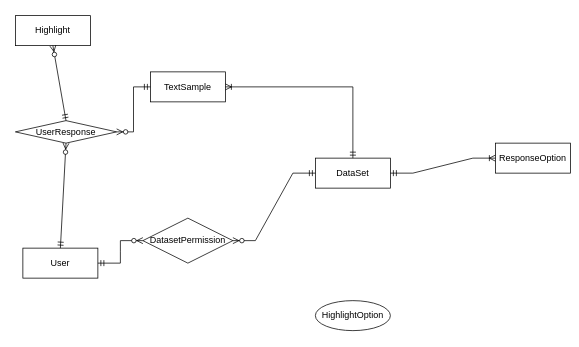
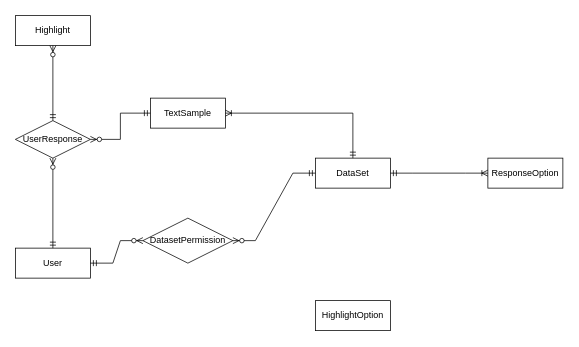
  <mxCell id="0" />
  <mxCell id="1" parent="0" />
- <mxCell id="2" value="User" style="whiteSpace=wrap;html=1;align=center;" parent="1" vertex="1"><mxGeometry x="30" y="330" width="100" height="40" as="geometry" /></mxCell>
+ <mxCell id="2" value="User" style="whiteSpace=wrap;html=1;align=center;" parent="1" vertex="1"><mxGeometry x="20" y="330" width="100" height="40" as="geometry" /></mxCell>
  <mxCell id="3" value="DataSet" style="whiteSpace=wrap;html=1;align=center;" parent="1" vertex="1"><mxGeometry x="420" y="210" width="100" height="40" as="geometry" /></mxCell>
- <mxCell id="4" value="UserResponse" style="shape=rhombus;perimeter=rhombusPerimeter;whiteSpace=wrap;html=1;align=center;" parent="1" vertex="1"><mxGeometry x="20" y="160" width="135" height="30" as="geometry" /></mxCell>
+ <mxCell id="4" value="UserResponse" style="shape=rhombus;perimeter=rhombusPerimeter;whiteSpace=wrap;html=1;align=center;" parent="1" vertex="1"><mxGeometry x="20" y="160" width="100" height="50" as="geometry" /></mxCell>
  <mxCell id="5" value="" style="fontSize=12;html=1;endArrow=ERzeroToMany;startArrow=ERmandOne;rounded=0;exitX=0.5;exitY=0;exitDx=0;exitDy=0;entryX=0.5;entryY=1;entryDx=0;entryDy=0;" parent="1" source="2" target="4" edge="1"><mxGeometry width="100" height="100" relative="1" as="geometry"><mxPoint x="130" y="145" as="sourcePoint" /><mxPoint x="230" y="45" as="targetPoint" /></mxGeometry></mxCell>
- <mxCell id="6" value="TextSample" style="whiteSpace=wrap;html=1;align=center;" parent="1" vertex="1"><mxGeometry x="200" y="95" width="100" height="40" as="geometry" /></mxCell>
+ <mxCell id="6" value="TextSample" style="whiteSpace=wrap;html=1;align=center;" parent="1" vertex="1"><mxGeometry x="200" y="130" width="100" height="40" as="geometry" /></mxCell>
  <mxCell id="7" value="" style="fontSize=12;html=1;endArrow=ERzeroToMany;startArrow=ERmandOne;rounded=0;entryX=1;entryY=0.5;entryDx=0;entryDy=0;exitX=0;exitY=0.5;exitDx=0;exitDy=0;edgeStyle=orthogonalEdgeStyle;" parent="1" source="6" target="4" edge="1"><mxGeometry width="100" height="100" relative="1" as="geometry"><mxPoint x="280" y="155" as="sourcePoint" /><mxPoint x="380" y="55" as="targetPoint" /></mxGeometry></mxCell>
  <mxCell id="8" value="Highlight" style="whiteSpace=wrap;html=1;align=center;" parent="1" vertex="1"><mxGeometry x="20" y="20" width="100" height="40" as="geometry" /></mxCell>
  <mxCell id="9" value="DatasetPermission" style="shape=rhombus;perimeter=rhombusPerimeter;whiteSpace=wrap;html=1;align=center;" parent="1" vertex="1"><mxGeometry x="190" y="290" width="120" height="60" as="geometry" /></mxCell>
  <mxCell id="10" value="" style="edgeStyle=entityRelationEdgeStyle;fontSize=12;html=1;endArrow=ERzeroToMany;startArrow=ERmandOne;rounded=0;exitX=1;exitY=0.5;exitDx=0;exitDy=0;entryX=0;entryY=0.5;entryDx=0;entryDy=0;" parent="1" source="2" target="9" edge="1"><mxGeometry width="100" height="100" relative="1" as="geometry"><mxPoint x="370" y="330" as="sourcePoint" /><mxPoint x="470" y="230" as="targetPoint" /></mxGeometry></mxCell>
  <mxCell id="11" value="" style="edgeStyle=entityRelationEdgeStyle;fontSize=12;html=1;endArrow=ERzeroToMany;startArrow=ERmandOne;rounded=0;entryX=1;entryY=0.5;entryDx=0;entryDy=0;exitX=0;exitY=0.5;exitDx=0;exitDy=0;" parent="1" source="3" target="9" edge="1"><mxGeometry width="100" height="100" relative="1" as="geometry"><mxPoint x="520" y="310" as="sourcePoint" /><mxPoint x="620" y="210" as="targetPoint" /></mxGeometry></mxCell>
- <mxCell id="12" value="ResponseOption" style="whiteSpace=wrap;html=1;align=center;" parent="1" vertex="1"><mxGeometry x="660" y="190" width="100" height="40" as="geometry" /></mxCell>
- <mxCell id="13" value="HighlightOption" style="ellipse;whiteSpace=wrap;html=1;align=center;" parent="1" vertex="1"><mxGeometry x="420" y="400" width="100" height="40" as="geometry" /></mxCell>
+ <mxCell id="12" value="ResponseOption" style="whiteSpace=wrap;html=1;align=center;" parent="1" vertex="1"><mxGeometry x="650" y="210" width="100" height="40" as="geometry" /></mxCell>
+ <mxCell id="13" value="HighlightOption" style="whiteSpace=wrap;html=1;align=center;" parent="1" vertex="1"><mxGeometry x="420" y="400" width="100" height="40" as="geometry" /></mxCell>
  <mxCell id="14" value="" style="fontSize=12;html=1;endArrow=ERzeroToMany;startArrow=ERmandOne;rounded=0;exitX=0.5;exitY=0;exitDx=0;exitDy=0;entryX=0.5;entryY=1;entryDx=0;entryDy=0;" edge="1" parent="1" source="4" target="8"><mxGeometry width="100" height="100" relative="1" as="geometry"><mxPoint x="-20" y="320" as="sourcePoint" /><mxPoint x="80" y="220" as="targetPoint" /></mxGeometry></mxCell>
  <mxCell id="15" value="" style="edgeStyle=orthogonalEdgeStyle;fontSize=12;html=1;endArrow=ERoneToMany;startArrow=ERmandOne;rounded=0;exitX=0.5;exitY=0;exitDx=0;exitDy=0;entryX=1;entryY=0.5;entryDx=0;entryDy=0;" edge="1" parent="1" source="3" target="6"><mxGeometry width="100" height="100" relative="1" as="geometry"><mxPoint x="330" y="60" as="sourcePoint" /><mxPoint x="430" y="-40" as="targetPoint" /></mxGeometry></mxCell>
  <mxCell id="16" value="" style="edgeStyle=entityRelationEdgeStyle;fontSize=12;html=1;endArrow=ERoneToMany;startArrow=ERmandOne;rounded=0;entryX=0;entryY=0.5;entryDx=0;entryDy=0;exitX=1;exitY=0.5;exitDx=0;exitDy=0;" edge="1" parent="1" source="3" target="12"><mxGeometry width="100" height="100" relative="1" as="geometry"><mxPoint x="610" y="430" as="sourcePoint" /><mxPoint x="710" y="330" as="targetPoint" /></mxGeometry></mxCell>
